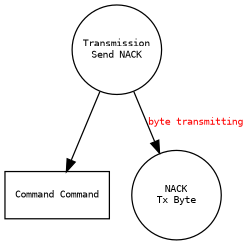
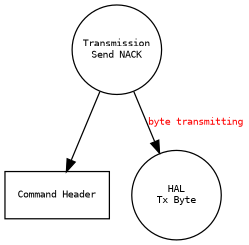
  digraph {
    fontname="DejaVu Sans Mono"
    rankdir=TB
    node [fontname="DejaVu Sans Mono" fontsize=8 shape=circle fixedsize=true]
    edge [fontcolor=Red fontname="DejaVu Sans Mono" fontsize=8]
-   n1 [label="Command Command" shape=record fixedsize=""]
+   n1 [label="Command Header" shape=record fixedsize=""]
    n2 [label="Transmission\nSend NACK" width=1]
-   n3 [label="NACK\nTx Byte" width=1]
+   n3 [label="HAL\nTx Byte" width=1]
    n2 -> n1
    n2 -> n3 [label="byte transmitting"]
  }
